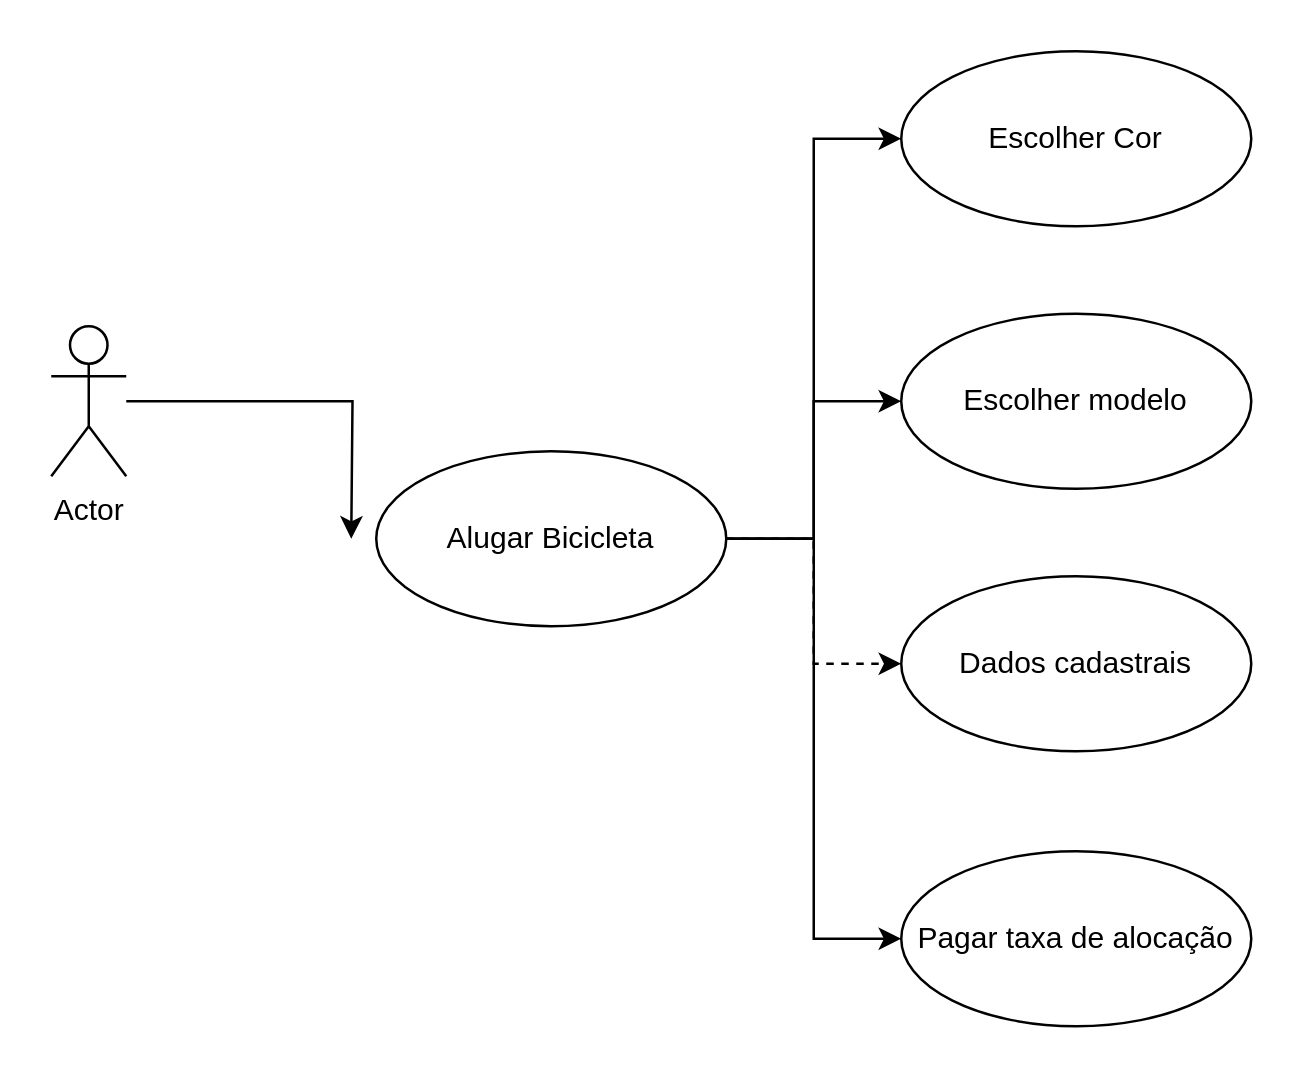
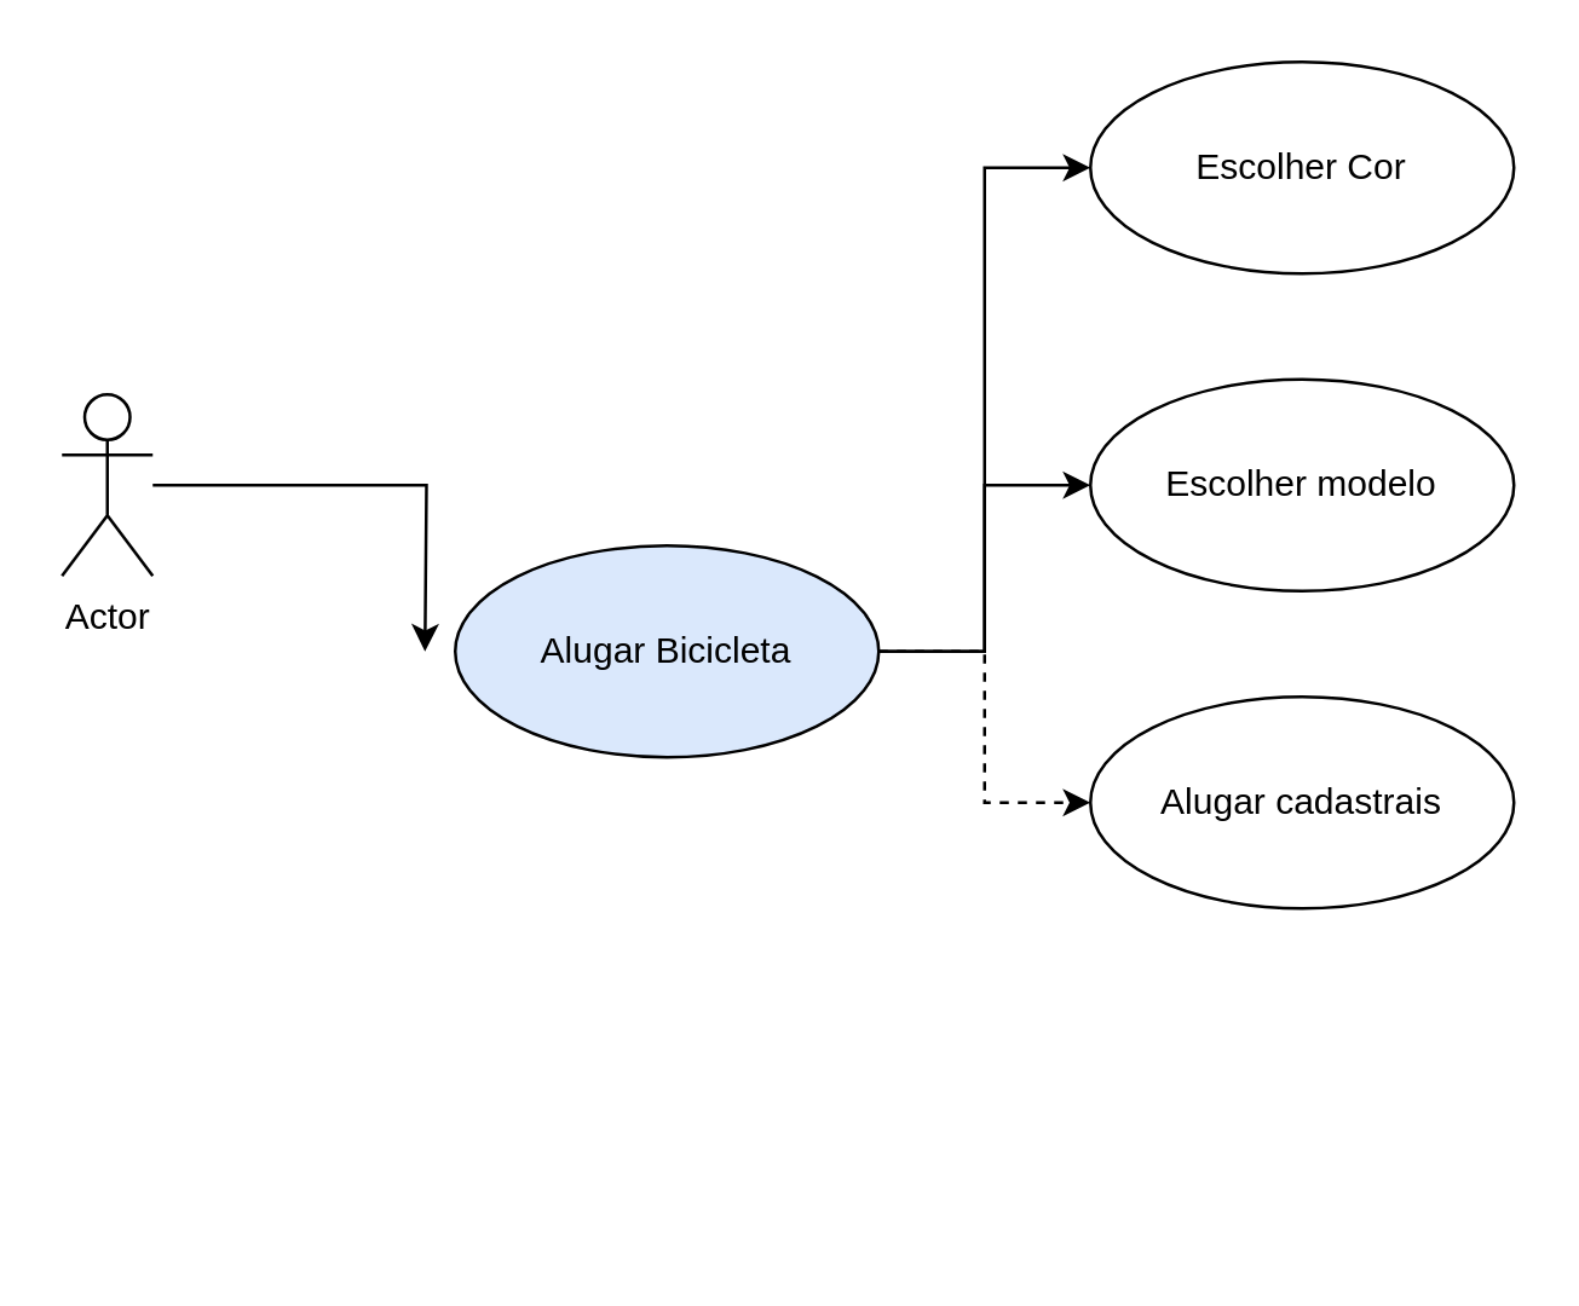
  <mxCell id="0" />
  <mxCell id="1" parent="0" />
  <mxCell id="2" style="edgeStyle=orthogonalEdgeStyle;rounded=0;orthogonalLoop=1;jettySize=auto;html=1;" edge="1" parent="1" source="3"><mxGeometry relative="1" as="geometry"><mxPoint x="140" y="215" as="targetPoint" /></mxGeometry></mxCell>
  <mxCell id="3" value="Actor" style="shape=umlActor;verticalLabelPosition=bottom;verticalAlign=top;html=1;" vertex="1" parent="1"><mxGeometry x="20" y="130" width="30" height="60" as="geometry" /></mxCell>
  <mxCell id="4" style="edgeStyle=orthogonalEdgeStyle;rounded=0;orthogonalLoop=1;jettySize=auto;html=1;entryX=0;entryY=0.5;entryDx=0;entryDy=0;" edge="1" parent="1" source="8" target="9"><mxGeometry relative="1" as="geometry"><Array as="points"><mxPoint x="325" y="215" /><mxPoint x="325" y="160" /></Array></mxGeometry></mxCell>
  <mxCell id="5" style="edgeStyle=orthogonalEdgeStyle;rounded=0;orthogonalLoop=1;jettySize=auto;html=1;entryX=0;entryY=0.5;entryDx=0;entryDy=0;dashed=1;" edge="1" parent="1" source="8" target="11"><mxGeometry relative="1" as="geometry" /></mxCell>
  <mxCell id="6" style="edgeStyle=orthogonalEdgeStyle;rounded=0;orthogonalLoop=1;jettySize=auto;html=1;entryX=0;entryY=0.5;entryDx=0;entryDy=0;" edge="1" parent="1" source="8" target="10"><mxGeometry relative="1" as="geometry" /></mxCell>
- <mxCell id="7" style="edgeStyle=orthogonalEdgeStyle;rounded=0;orthogonalLoop=1;jettySize=auto;html=1;entryX=0;entryY=0.5;entryDx=0;entryDy=0;" edge="1" parent="1" source="8" target="12"><mxGeometry relative="1" as="geometry" /></mxCell>
- <mxCell id="8" value="Alugar Bicicleta" style="ellipse;whiteSpace=wrap;html=1;" vertex="1" parent="1"><mxGeometry x="150" y="180" width="140" height="70" as="geometry" /></mxCell>
+ <mxCell id="8" value="Alugar Bicicleta" style="ellipse;whiteSpace=wrap;html=1;fillColor=#dae8fc;" vertex="1" parent="1"><mxGeometry x="150" y="180" width="140" height="70" as="geometry" /></mxCell>
  <mxCell id="9" value="Escolher modelo" style="ellipse;whiteSpace=wrap;html=1;" vertex="1" parent="1"><mxGeometry x="360" y="125" width="140" height="70" as="geometry" /></mxCell>
  <mxCell id="10" value="Escolher Cor" style="ellipse;whiteSpace=wrap;html=1;" vertex="1" parent="1"><mxGeometry x="360" y="20" width="140" height="70" as="geometry" /></mxCell>
- <mxCell id="11" value="Dados cadastrais" style="ellipse;whiteSpace=wrap;html=1;" vertex="1" parent="1"><mxGeometry x="360" y="230" width="140" height="70" as="geometry" /></mxCell>
- <mxCell id="12" value="Pagar taxa de alocação" style="ellipse;whiteSpace=wrap;html=1;" vertex="1" parent="1"><mxGeometry x="360" y="340" width="140" height="70" as="geometry" /></mxCell>
+ <mxCell id="11" value="Alugar cadastrais" style="ellipse;whiteSpace=wrap;html=1;" vertex="1" parent="1"><mxGeometry x="360" y="230" width="140" height="70" as="geometry" /></mxCell>
